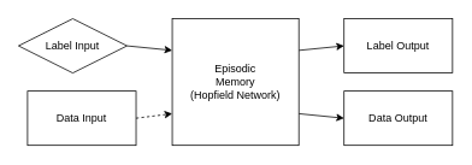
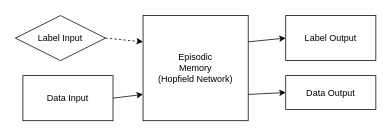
  <mxCell id="0" />
  <mxCell id="1" parent="0" />
- <mxCell id="2" style="edgeStyle=none;html=1;exitX=1;exitY=0.5;exitDx=0;exitDy=0;entryX=0;entryY=0.25;entryDx=0;entryDy=0;" edge="1" parent="1" source="3" target="8"><mxGeometry relative="1" as="geometry" /></mxCell>
+ <mxCell id="2" style="edgeStyle=none;html=1;exitX=1;exitY=0.5;exitDx=0;exitDy=0;entryX=0;entryY=0.25;entryDx=0;entryDy=0;dashed=1;" edge="1" parent="1" source="3" target="8"><mxGeometry relative="1" as="geometry" /></mxCell>
  <mxCell id="3" value="Label Input" style="rhombus;whiteSpace=wrap;html=1;" vertex="1" parent="1"><mxGeometry x="20" y="20" width="120" height="60" as="geometry" /></mxCell>
- <mxCell id="4" style="edgeStyle=none;html=1;exitX=1;exitY=0.5;exitDx=0;exitDy=0;entryX=0;entryY=0.75;entryDx=0;entryDy=0;dashed=1;" edge="1" parent="1" source="5" target="8"><mxGeometry relative="1" as="geometry" /></mxCell>
+ <mxCell id="4" style="edgeStyle=none;html=1;exitX=1;exitY=0.5;exitDx=0;exitDy=0;entryX=0;entryY=0.75;entryDx=0;entryDy=0;" edge="1" parent="1" source="5" target="8"><mxGeometry relative="1" as="geometry" /></mxCell>
  <mxCell id="5" value="Data Input" style="rounded=0;whiteSpace=wrap;html=1;" vertex="1" parent="1"><mxGeometry x="30" y="100" width="120" height="60" as="geometry" /></mxCell>
  <mxCell id="6" style="edgeStyle=none;html=1;exitX=1;exitY=0.25;exitDx=0;exitDy=0;entryX=0;entryY=0.5;entryDx=0;entryDy=0;" edge="1" parent="1" source="8" target="9"><mxGeometry relative="1" as="geometry" /></mxCell>
  <mxCell id="7" style="edgeStyle=none;html=1;exitX=1;exitY=0.75;exitDx=0;exitDy=0;entryX=0;entryY=0.5;entryDx=0;entryDy=0;" edge="1" parent="1" source="8" target="10"><mxGeometry relative="1" as="geometry" /></mxCell>
  <mxCell id="8" value="Episodic&lt;br&gt;Memory&lt;br&gt;(Hopfield Network)" style="whiteSpace=wrap;html=1;aspect=fixed;" vertex="1" parent="1"><mxGeometry x="190" y="20" width="140" height="140" as="geometry" /></mxCell>
  <mxCell id="9" value="Label Output" style="rounded=0;whiteSpace=wrap;html=1;" vertex="1" parent="1"><mxGeometry x="380" y="20" width="120" height="60" as="geometry" /></mxCell>
- <mxCell id="10" value="Data Output" style="rounded=0;whiteSpace=wrap;html=1;" vertex="1" parent="1"><mxGeometry x="380" y="100" width="120" height="60" as="geometry" /></mxCell>
+ <mxCell id="10" value="Data Output" style="rounded=0;whiteSpace=wrap;html=1;" vertex="1" parent="1"><mxGeometry x="380" y="100" width="120" height="45" as="geometry" /></mxCell>
